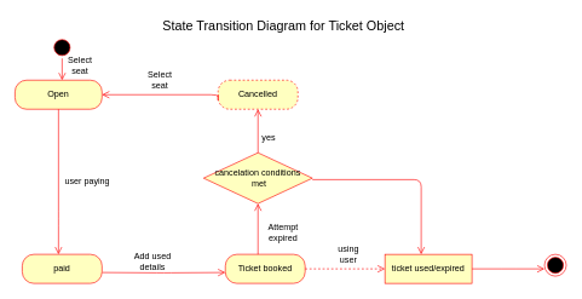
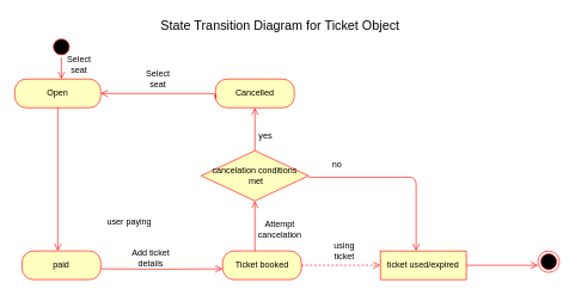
  <mxCell id="0" />
  <mxCell id="1" parent="0" />
  <mxCell id="2" value="Open" style="rounded=1;whiteSpace=wrap;html=1;arcSize=40;fontColor=#000000;fillColor=#ffffc0;strokeColor=#ff0000;" vertex="1" parent="1"><mxGeometry x="20" y="110" width="120" height="40" as="geometry" /></mxCell>
  <mxCell id="3" value="" style="ellipse;html=1;shape=startState;fillColor=#000000;strokeColor=#ff0000;" vertex="1" parent="1"><mxGeometry x="70" y="50" width="30" height="30" as="geometry" /></mxCell>
  <mxCell id="4" value="" style="edgeStyle=orthogonalEdgeStyle;html=1;verticalAlign=bottom;endArrow=open;endSize=8;strokeColor=#ff0000;exitX=0.5;exitY=1;exitDx=0;exitDy=0;" edge="1" source="3" parent="1" target="2"><mxGeometry relative="1" as="geometry"><mxPoint x="83" y="160" as="targetPoint" /><mxPoint x="82.5" y="120" as="sourcePoint" /><Array as="points"><mxPoint x="85" y="120" /><mxPoint x="85" y="120" /></Array></mxGeometry></mxCell>
  <mxCell id="5" value="" style="edgeStyle=orthogonalEdgeStyle;html=1;align=left;verticalAlign=bottom;endArrow=open;endSize=8;strokeColor=#ff0000;entryX=0;entryY=0.625;entryDx=0;entryDy=0;entryPerimeter=0;" edge="1" parent="1" target="7"><mxGeometry x="-1" relative="1" as="geometry"><mxPoint x="290" y="305" as="targetPoint" /><mxPoint x="140" y="375" as="sourcePoint" /></mxGeometry></mxCell>
  <mxCell id="6" value="&lt;font style=&quot;font-size: 18px&quot;&gt;State Transition Diagram for Ticket Object&lt;/font&gt;" style="text;html=1;strokeColor=none;fillColor=none;align=center;verticalAlign=middle;whiteSpace=wrap;rounded=0;" vertex="1" parent="1"><mxGeometry x="132.5" y="20" width="515" height="30" as="geometry" /></mxCell>
  <mxCell id="7" value="Ticket booked" style="rounded=1;whiteSpace=wrap;html=1;arcSize=40;fontColor=#000000;fillColor=#ffffc0;strokeColor=#ff0000;" vertex="1" parent="1"><mxGeometry x="310" y="350" width="110" height="40" as="geometry" /></mxCell>
  <mxCell id="8" value="ticket used/expired" style="whiteSpace=wrap;html=1;arcSize=40;fontColor=#000000;fillColor=#ffffc0;strokeColor=#ff0000;rounded=0;" vertex="1" parent="1"><mxGeometry x="530" y="350" width="120" height="40" as="geometry" /></mxCell>
  <mxCell id="9" value="" style="edgeStyle=orthogonalEdgeStyle;html=1;verticalAlign=bottom;endArrow=open;endSize=8;strokeColor=#ff0000;exitX=1;exitY=0.5;exitDx=0;exitDy=0;entryX=0;entryY=0.5;entryDx=0;entryDy=0;dashed=1;" edge="1" source="7" parent="1" target="8"><mxGeometry relative="1" as="geometry"><mxPoint x="510" y="300" as="targetPoint" /><mxPoint x="480" y="299.5" as="sourcePoint" /></mxGeometry></mxCell>
  <mxCell id="10" value="" style="edgeStyle=orthogonalEdgeStyle;html=1;verticalAlign=bottom;endArrow=open;endSize=8;strokeColor=#ff0000;exitX=1;exitY=0.5;exitDx=0;exitDy=0;" edge="1" parent="1" source="8"><mxGeometry relative="1" as="geometry"><mxPoint x="750" y="370" as="targetPoint" /><mxPoint x="660" y="302" as="sourcePoint" /><Array as="points" /></mxGeometry></mxCell>
  <mxCell id="11" value="" style="ellipse;html=1;shape=endState;fillColor=#000000;strokeColor=#ff0000;" vertex="1" parent="1"><mxGeometry x="750" y="350" width="30" height="30" as="geometry" /></mxCell>
  <mxCell id="12" value="paid" style="rounded=1;whiteSpace=wrap;html=1;arcSize=40;fontColor=#000000;fillColor=#ffffc0;strokeColor=#ff0000;" vertex="1" parent="1"><mxGeometry x="30" y="350" width="110" height="40" as="geometry" /></mxCell>
  <mxCell id="13" value="Select seat" style="text;html=1;strokeColor=none;fillColor=none;align=center;verticalAlign=middle;whiteSpace=wrap;rounded=0;" vertex="1" parent="1"><mxGeometry x="90" y="80" width="40" height="20" as="geometry" /></mxCell>
- <mxCell id="14" value="Cancelled" style="rounded=1;whiteSpace=wrap;html=1;arcSize=40;fontColor=#000000;fillColor=#ffffc0;strokeColor=#ff0000;dashed=1;" vertex="1" parent="1"><mxGeometry x="300" y="110" width="110" height="40" as="geometry" /></mxCell>
+ <mxCell id="14" value="Cancelled" style="rounded=1;whiteSpace=wrap;html=1;arcSize=40;fontColor=#000000;fillColor=#ffffc0;strokeColor=#ff0000;" vertex="1" parent="1"><mxGeometry x="300" y="110" width="110" height="40" as="geometry" /></mxCell>
  <mxCell id="15" value="" style="edgeStyle=orthogonalEdgeStyle;html=1;verticalAlign=bottom;endArrow=open;endSize=8;strokeColor=#ff0000;entryX=1;entryY=0.5;entryDx=0;entryDy=0;exitX=0;exitY=0.5;exitDx=0;exitDy=0;" edge="1" parent="1" source="14" target="2"><mxGeometry relative="1" as="geometry"><mxPoint x="309.5" y="180" as="targetPoint" /><mxPoint x="310" y="120" as="sourcePoint" /><Array as="points"><mxPoint x="300" y="140" /><mxPoint x="300" y="130" /></Array></mxGeometry></mxCell>
- <mxCell id="16" value="Add used details" style="text;html=1;strokeColor=none;fillColor=none;align=center;verticalAlign=middle;whiteSpace=wrap;rounded=0;" vertex="1" parent="1"><mxGeometry x="165" y="350" width="90" height="20" as="geometry" /></mxCell>
- <mxCell id="17" value="user paying" style="text;html=1;strokeColor=none;fillColor=none;align=center;verticalAlign=middle;whiteSpace=wrap;rounded=0;" vertex="1" parent="1"><mxGeometry x="75" y="240" width="90" height="20" as="geometry" /></mxCell>
+ <mxCell id="16" value="Add ticket details" style="text;html=1;strokeColor=none;fillColor=none;align=center;verticalAlign=middle;whiteSpace=wrap;rounded=0;" vertex="1" parent="1"><mxGeometry x="165" y="350" width="90" height="20" as="geometry" /></mxCell>
+ <mxCell id="17" value="user paying" style="text;html=1;strokeColor=none;fillColor=none;align=center;verticalAlign=middle;whiteSpace=wrap;rounded=0;" vertex="1" parent="1"><mxGeometry x="135" y="300" width="90" height="20" as="geometry" /></mxCell>
  <mxCell id="18" value="Select seat" style="text;html=1;strokeColor=none;fillColor=none;align=center;verticalAlign=middle;whiteSpace=wrap;rounded=0;" vertex="1" parent="1"><mxGeometry x="200" y="100" width="40" height="20" as="geometry" /></mxCell>
- <mxCell id="19" value="using user" style="text;html=1;strokeColor=none;fillColor=none;align=center;verticalAlign=middle;whiteSpace=wrap;rounded=0;" vertex="1" parent="1"><mxGeometry x="460" y="340" width="40" height="20" as="geometry" /></mxCell>
+ <mxCell id="19" value="using ticket" style="text;html=1;strokeColor=none;fillColor=none;align=center;verticalAlign=middle;whiteSpace=wrap;rounded=0;" vertex="1" parent="1"><mxGeometry x="460" y="340" width="40" height="20" as="geometry" /></mxCell>
  <mxCell id="20" value="cancelation conditions&lt;br&gt;&amp;nbsp;met" style="rhombus;whiteSpace=wrap;html=1;fillColor=#ffffc0;strokeColor=#ff0000;" vertex="1" parent="1"><mxGeometry x="280" y="210" width="150" height="70" as="geometry" /></mxCell>
  <mxCell id="21" value="" style="edgeStyle=orthogonalEdgeStyle;html=1;verticalAlign=bottom;endArrow=open;endSize=8;strokeColor=#ff0000;entryX=0.5;entryY=1;entryDx=0;entryDy=0;" edge="1" parent="1" target="20"><mxGeometry relative="1" as="geometry"><mxPoint x="440" y="370" as="targetPoint" /><mxPoint x="355" y="350" as="sourcePoint" /><Array as="points"><mxPoint x="355" y="350" /></Array></mxGeometry></mxCell>
  <mxCell id="22" value="" style="edgeStyle=orthogonalEdgeStyle;html=1;verticalAlign=bottom;endArrow=open;endSize=8;strokeColor=#ff0000;entryX=0.5;entryY=1;entryDx=0;entryDy=0;exitX=0.5;exitY=0;exitDx=0;exitDy=0;" edge="1" parent="1" source="20" target="14"><mxGeometry relative="1" as="geometry"><mxPoint x="530" y="110" as="targetPoint" /><mxPoint x="530" y="180" as="sourcePoint" /><Array as="points" /></mxGeometry></mxCell>
  <mxCell id="23" value="" style="edgeStyle=orthogonalEdgeStyle;html=1;verticalAlign=bottom;endArrow=open;endSize=8;strokeColor=#ff0000;" edge="1" parent="1" target="8"><mxGeometry relative="1" as="geometry"><mxPoint x="630" y="110" as="targetPoint" /><mxPoint x="430" y="247" as="sourcePoint" /><Array as="points"><mxPoint x="580" y="247" /></Array></mxGeometry></mxCell>
  <mxCell id="24" value="" style="edgeStyle=orthogonalEdgeStyle;html=1;verticalAlign=bottom;endArrow=open;endSize=8;strokeColor=#ff0000;" edge="1" parent="1" target="12"><mxGeometry relative="1" as="geometry"><mxPoint x="60" y="130" as="targetPoint" /><mxPoint x="80" y="150" as="sourcePoint" /><Array as="points"><mxPoint x="80" y="300" /><mxPoint x="80" y="300" /></Array></mxGeometry></mxCell>
- <mxCell id="25" value="Attempt expired" style="text;html=1;strokeColor=none;fillColor=none;align=center;verticalAlign=middle;whiteSpace=wrap;rounded=0;" vertex="1" parent="1"><mxGeometry x="370" y="310" width="40" height="20" as="geometry" /></mxCell>
+ <mxCell id="25" value="Attempt cancelation" style="text;html=1;strokeColor=none;fillColor=none;align=center;verticalAlign=middle;whiteSpace=wrap;rounded=0;" vertex="1" parent="1"><mxGeometry x="370" y="310" width="40" height="20" as="geometry" /></mxCell>
  <mxCell id="26" value="yes" style="text;html=1;strokeColor=none;fillColor=none;align=center;verticalAlign=middle;whiteSpace=wrap;rounded=0;" vertex="1" parent="1"><mxGeometry x="350" y="180" width="40" height="20" as="geometry" /></mxCell>
+ <mxCell id="27" value="no" style="text;html=1;strokeColor=none;fillColor=none;align=center;verticalAlign=middle;whiteSpace=wrap;rounded=0;" vertex="1" parent="1"><mxGeometry x="450" y="220" width="40" height="20" as="geometry" /></mxCell>
